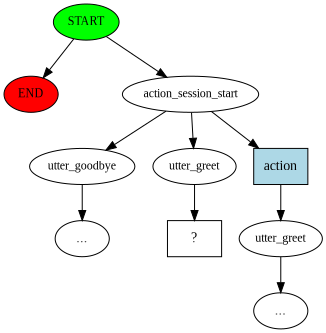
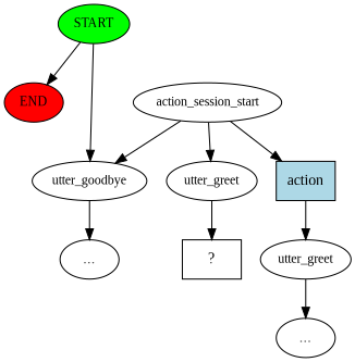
  digraph {
    fontname="Liberation Serif"
    node [fontname="Liberation Serif" fontsize=12]
    edge [fontname="Liberation Serif"]
    n1 [fillcolor=green label=START style=filled]
    n2 [fillcolor=red label=END style=filled]
    n3 [label=action_session_start]
    n4 [label=utter_goodbye]
    n5 [label=utter_greet]
    n6 [fillcolor=lightblue label=action shape=rect style=filled fontsize=""]
    n7 [label="..." fontsize=""]
    n8 [label="  ?  " shape=rect fontsize=""]
    n9 [label=utter_greet]
    n10 [label="..." fontsize=""]
    n1 -> n2
-   n1 -> n3
+   n1 -> n4
    n3 -> n4
    n3 -> n5
    n3 -> n6
    n4 -> n7
    n5 -> n8
    n6 -> n9
    n9 -> n10
  }
